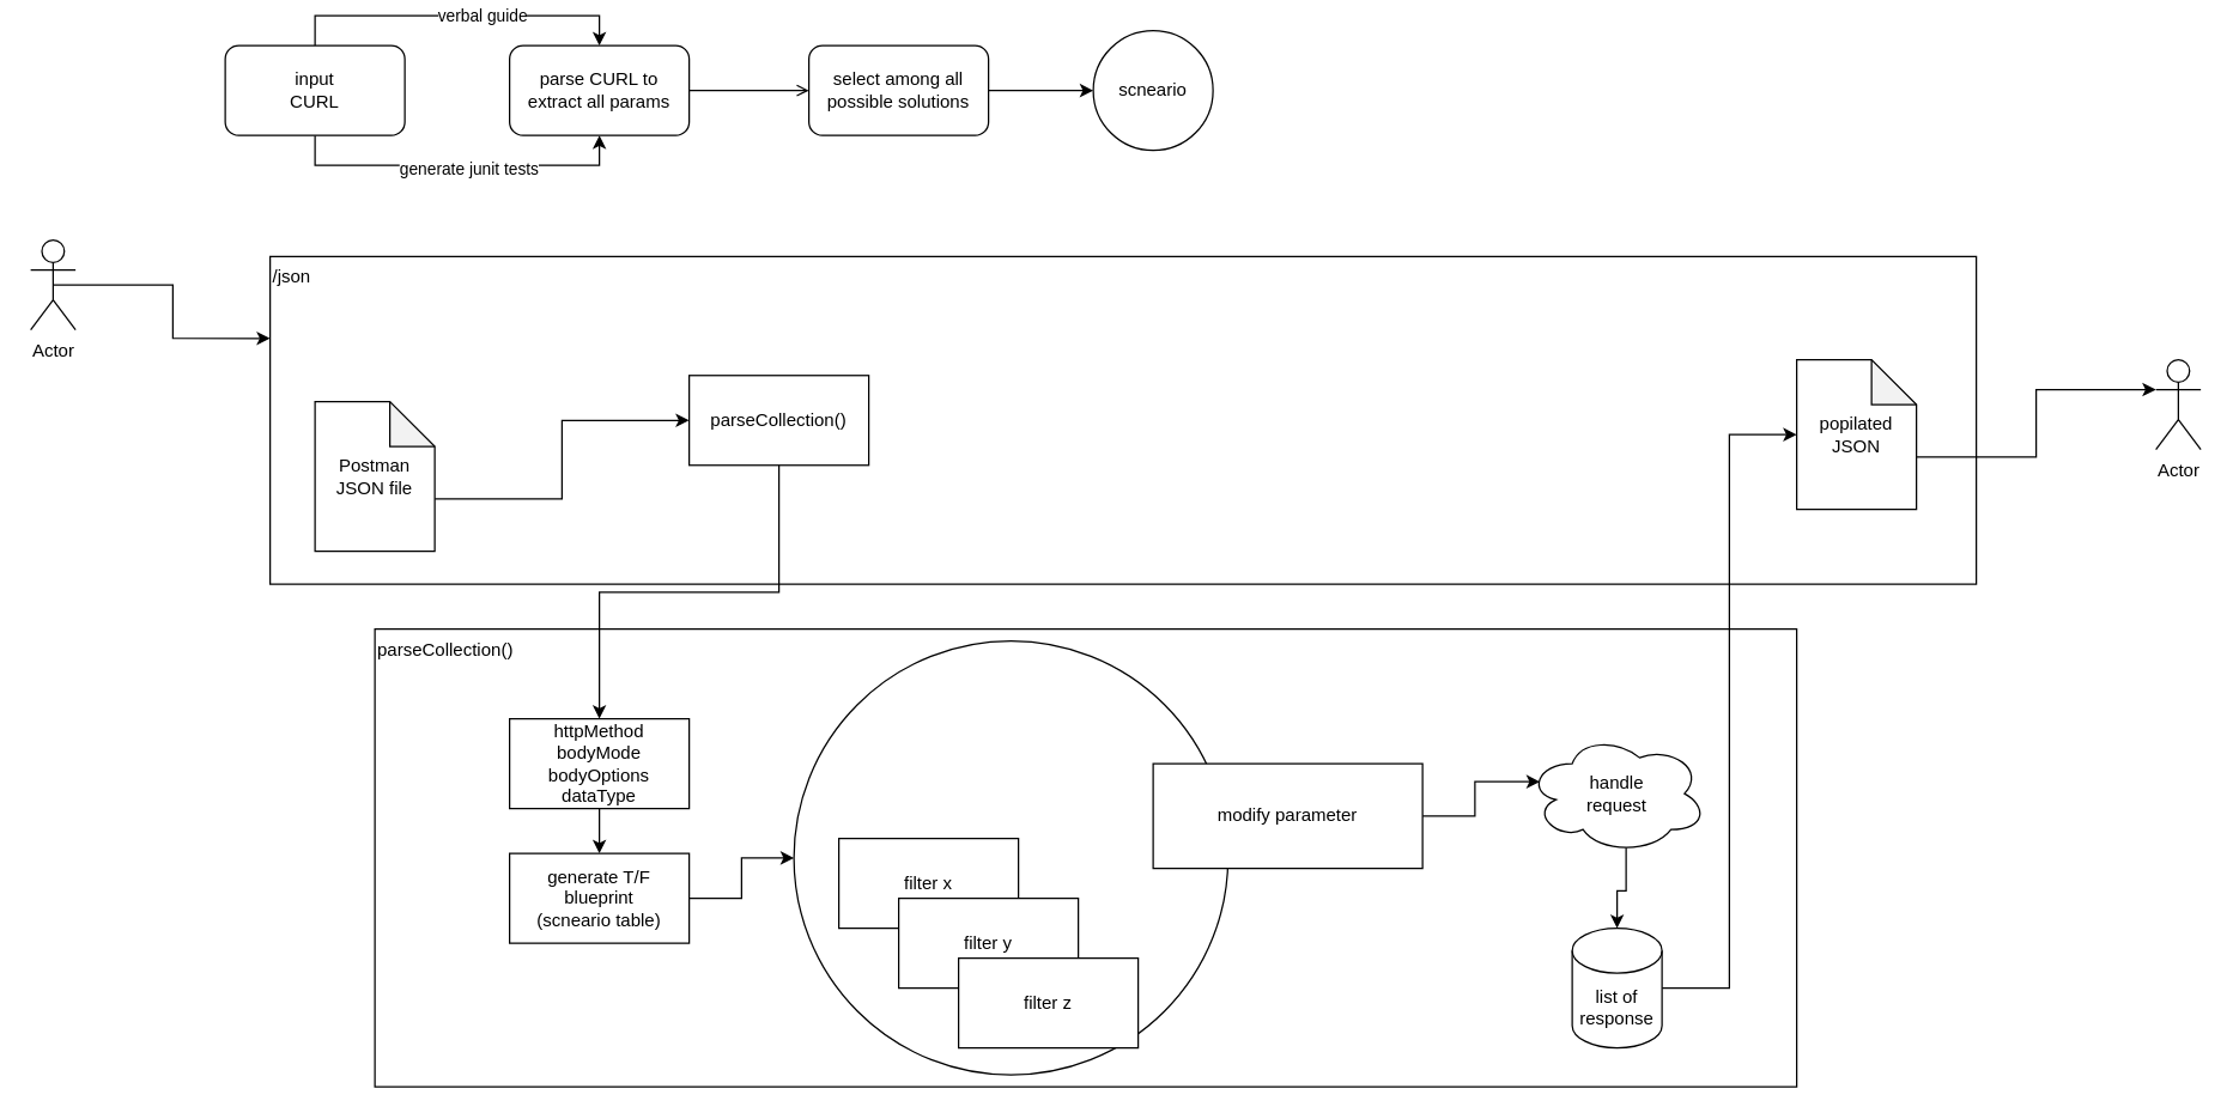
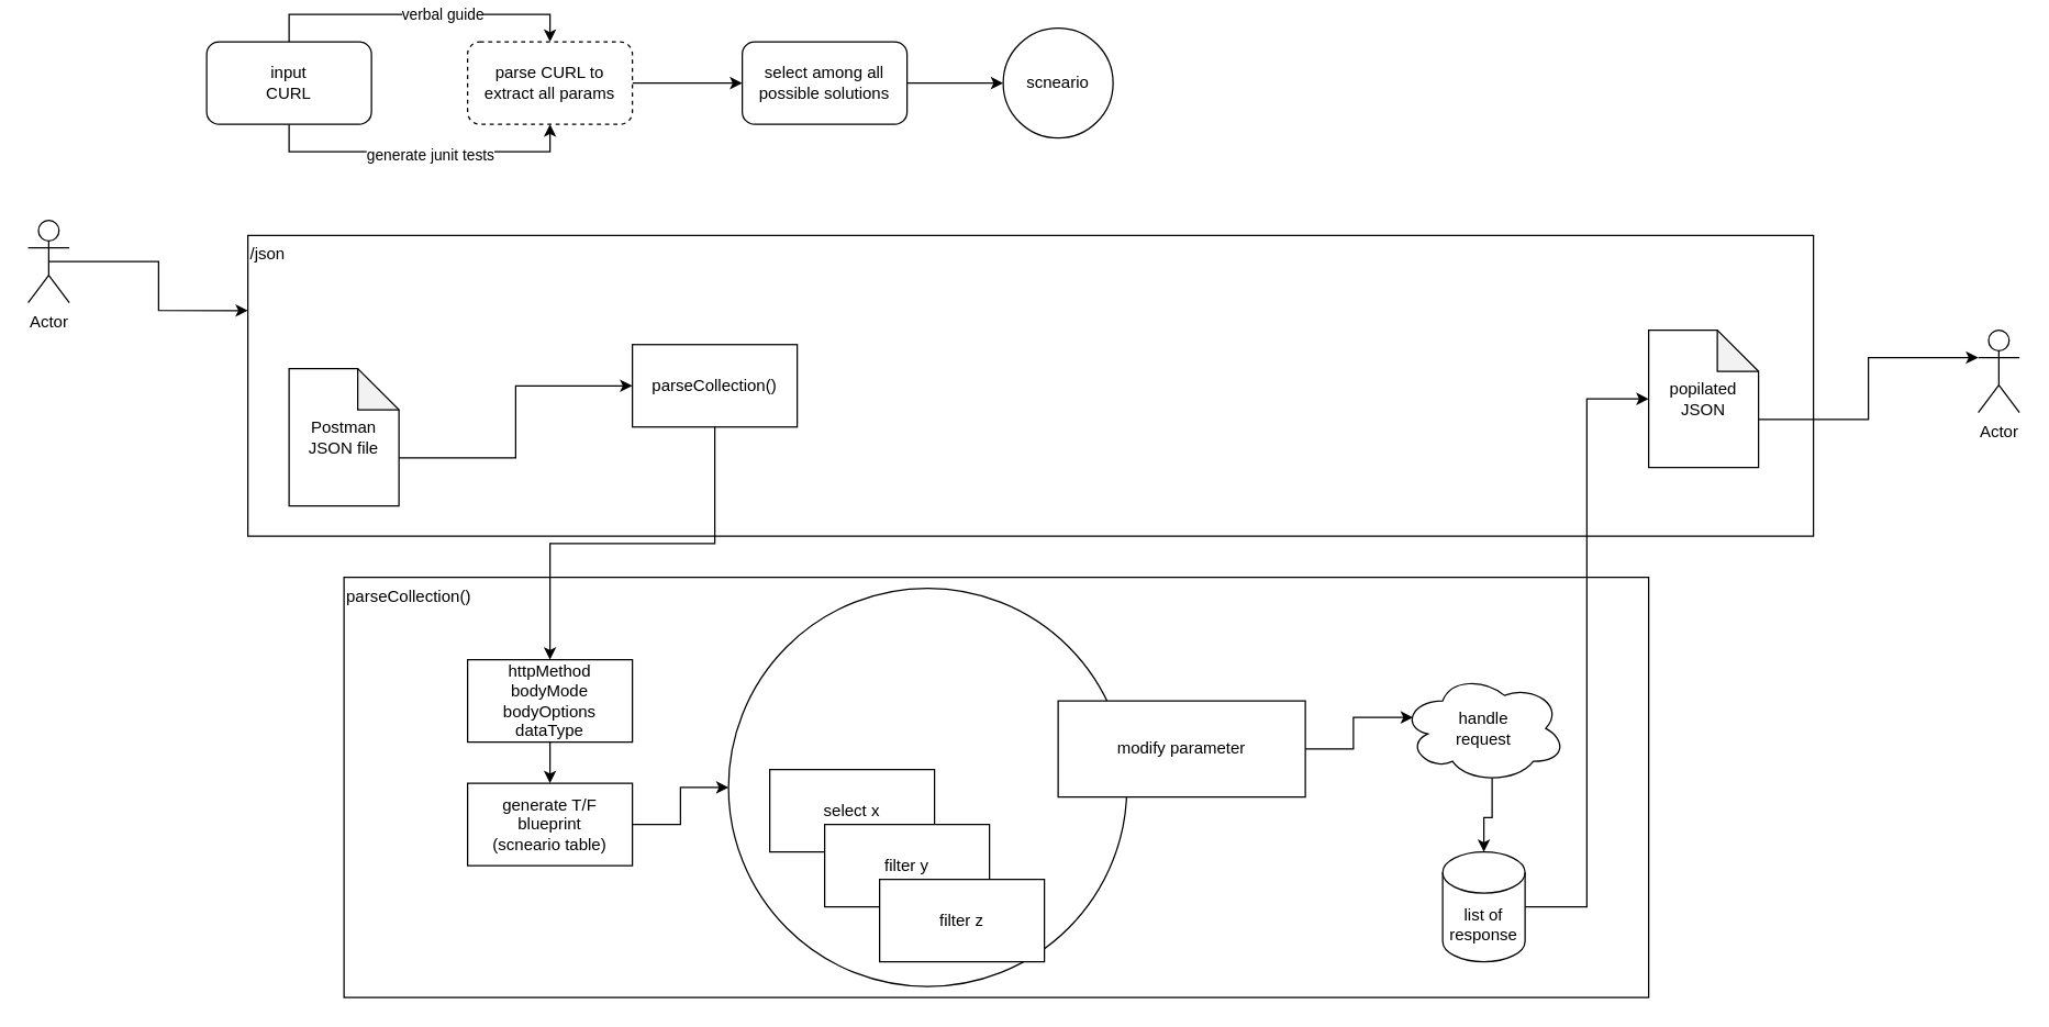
  <mxCell id="0" />
  <mxCell id="1" parent="0" />
  <mxCell id="2" value="&lt;span style=&quot;text-align: center;&quot;&gt;parseCollection()&lt;/span&gt;" style="rounded=0;whiteSpace=wrap;html=1;align=left;verticalAlign=top;" vertex="1" parent="1"><mxGeometry x="250" y="420" width="950" height="306" as="geometry" /></mxCell>
  <mxCell id="3" value="" style="ellipse;whiteSpace=wrap;html=1;aspect=fixed;" vertex="1" parent="1"><mxGeometry x="530" y="428" width="290" height="290" as="geometry" /></mxCell>
  <mxCell id="4" value="/json" style="rounded=0;whiteSpace=wrap;html=1;align=left;verticalAlign=top;" vertex="1" parent="1"><mxGeometry x="180" y="171" width="1140" height="219" as="geometry" /></mxCell>
  <mxCell id="5" style="edgeStyle=orthogonalEdgeStyle;rounded=0;orthogonalLoop=1;jettySize=auto;html=1;exitX=0.5;exitY=0;exitDx=0;exitDy=0;entryX=0.5;entryY=0;entryDx=0;entryDy=0;" parent="1" source="9" target="11" edge="1"><mxGeometry relative="1" as="geometry" /></mxCell>
  <mxCell id="6" value="verbal guide" style="edgeLabel;html=1;align=center;verticalAlign=middle;resizable=0;points=[];" parent="5" vertex="1" connectable="0"><mxGeometry x="0.14" y="1" relative="1" as="geometry"><mxPoint as="offset" /></mxGeometry></mxCell>
  <mxCell id="7" style="edgeStyle=orthogonalEdgeStyle;rounded=0;orthogonalLoop=1;jettySize=auto;html=1;exitX=0.5;exitY=1;exitDx=0;exitDy=0;entryX=0.5;entryY=1;entryDx=0;entryDy=0;" parent="1" source="9" target="11" edge="1"><mxGeometry relative="1" as="geometry" /></mxCell>
  <mxCell id="8" value="generate junit tests" style="edgeLabel;html=1;align=center;verticalAlign=middle;resizable=0;points=[];" parent="7" vertex="1" connectable="0"><mxGeometry x="0.064" y="-2" relative="1" as="geometry"><mxPoint as="offset" /></mxGeometry></mxCell>
  <mxCell id="9" value="input&lt;br&gt;CURL" style="rounded=1;whiteSpace=wrap;html=1;" parent="1" vertex="1"><mxGeometry x="150" y="30" width="120" height="60" as="geometry" /></mxCell>
- <mxCell id="10" value="" style="edgeStyle=orthogonalEdgeStyle;rounded=0;orthogonalLoop=1;jettySize=auto;html=1;endArrow=open;" parent="1" source="11" target="13" edge="1"><mxGeometry relative="1" as="geometry" /></mxCell>
- <mxCell id="11" value="parse CURL to extract all params" style="rounded=1;whiteSpace=wrap;html=1;" parent="1" vertex="1"><mxGeometry x="340" y="30" width="120" height="60" as="geometry" /></mxCell>
+ <mxCell id="10" value="" style="edgeStyle=orthogonalEdgeStyle;rounded=0;orthogonalLoop=1;jettySize=auto;html=1;" parent="1" source="11" target="13" edge="1"><mxGeometry relative="1" as="geometry" /></mxCell>
+ <mxCell id="11" value="parse CURL to extract all params" style="rounded=1;whiteSpace=wrap;html=1;dashed=1;" parent="1" vertex="1"><mxGeometry x="340" y="30" width="120" height="60" as="geometry" /></mxCell>
  <mxCell id="12" style="edgeStyle=orthogonalEdgeStyle;rounded=0;orthogonalLoop=1;jettySize=auto;html=1;exitX=1;exitY=0.5;exitDx=0;exitDy=0;entryX=0;entryY=0.5;entryDx=0;entryDy=0;" parent="1" source="13" target="14" edge="1"><mxGeometry relative="1" as="geometry" /></mxCell>
  <mxCell id="13" value="select among all possible solutions" style="whiteSpace=wrap;html=1;rounded=1;" parent="1" vertex="1"><mxGeometry x="540" y="30" width="120" height="60" as="geometry" /></mxCell>
  <mxCell id="14" value="scneario" style="ellipse;whiteSpace=wrap;html=1;aspect=fixed;" parent="1" vertex="1"><mxGeometry x="730" y="20" width="80" height="80" as="geometry" /></mxCell>
  <mxCell id="15" style="edgeStyle=orthogonalEdgeStyle;rounded=0;orthogonalLoop=1;jettySize=auto;html=1;exitX=0;exitY=0;exitDx=80;exitDy=65;exitPerimeter=0;entryX=0;entryY=0.5;entryDx=0;entryDy=0;" edge="1" parent="1" source="16" target="18"><mxGeometry relative="1" as="geometry" /></mxCell>
  <mxCell id="16" value="Postman&lt;br&gt;JSON file" style="shape=note;whiteSpace=wrap;html=1;backgroundOutline=1;darkOpacity=0.05;" vertex="1" parent="1"><mxGeometry x="210" y="268" width="80" height="100" as="geometry" /></mxCell>
  <mxCell id="17" style="edgeStyle=orthogonalEdgeStyle;rounded=0;orthogonalLoop=1;jettySize=auto;html=1;exitX=0.5;exitY=1;exitDx=0;exitDy=0;entryX=0.5;entryY=0;entryDx=0;entryDy=0;" edge="1" parent="1" source="18" target="22"><mxGeometry relative="1" as="geometry" /></mxCell>
  <mxCell id="18" value="parseCollection()" style="rounded=0;whiteSpace=wrap;html=1;" vertex="1" parent="1"><mxGeometry x="460" y="250.5" width="120" height="60" as="geometry" /></mxCell>
  <mxCell id="19" style="edgeStyle=orthogonalEdgeStyle;rounded=0;orthogonalLoop=1;jettySize=auto;html=1;exitX=0.5;exitY=0.5;exitDx=0;exitDy=0;exitPerimeter=0;entryX=0;entryY=0.25;entryDx=0;entryDy=0;" edge="1" parent="1" source="20" target="4"><mxGeometry relative="1" as="geometry" /></mxCell>
  <mxCell id="20" value="Actor" style="shape=umlActor;verticalLabelPosition=bottom;verticalAlign=top;html=1;outlineConnect=0;" vertex="1" parent="1"><mxGeometry x="20" y="160" width="30" height="60" as="geometry" /></mxCell>
  <mxCell id="21" style="edgeStyle=orthogonalEdgeStyle;rounded=0;orthogonalLoop=1;jettySize=auto;html=1;exitX=0.5;exitY=1;exitDx=0;exitDy=0;entryX=0.5;entryY=0;entryDx=0;entryDy=0;" edge="1" parent="1" source="22" target="24"><mxGeometry relative="1" as="geometry" /></mxCell>
  <mxCell id="22" value="httpMethod&lt;br&gt;bodyMode&lt;br&gt;bodyOptions&lt;br&gt;dataType" style="rounded=0;whiteSpace=wrap;html=1;" vertex="1" parent="1"><mxGeometry x="340" y="480" width="120" height="60" as="geometry" /></mxCell>
  <mxCell id="23" style="edgeStyle=orthogonalEdgeStyle;rounded=0;orthogonalLoop=1;jettySize=auto;html=1;exitX=1;exitY=0.5;exitDx=0;exitDy=0;entryX=0;entryY=0.5;entryDx=0;entryDy=0;" edge="1" parent="1" source="24" target="3"><mxGeometry relative="1" as="geometry" /></mxCell>
  <mxCell id="24" value="generate T/F &lt;br&gt;blueprint&lt;br&gt;(scneario table)" style="rounded=0;whiteSpace=wrap;html=1;" vertex="1" parent="1"><mxGeometry x="340" y="570" width="120" height="60" as="geometry" /></mxCell>
- <mxCell id="25" value="filter x" style="rounded=0;whiteSpace=wrap;html=1;" vertex="1" parent="1"><mxGeometry x="560" y="560" width="120" height="60" as="geometry" /></mxCell>
+ <mxCell id="25" value="select x" style="rounded=0;whiteSpace=wrap;html=1;" vertex="1" parent="1"><mxGeometry x="560" y="560" width="120" height="60" as="geometry" /></mxCell>
  <mxCell id="26" value="filter y" style="rounded=0;whiteSpace=wrap;html=1;" vertex="1" parent="1"><mxGeometry x="600" y="600" width="120" height="60" as="geometry" /></mxCell>
  <mxCell id="27" value="filter z" style="rounded=0;whiteSpace=wrap;html=1;" vertex="1" parent="1"><mxGeometry x="640" y="640" width="120" height="60" as="geometry" /></mxCell>
  <mxCell id="28" style="edgeStyle=orthogonalEdgeStyle;rounded=0;orthogonalLoop=1;jettySize=auto;html=1;exitX=1;exitY=0.5;exitDx=0;exitDy=0;entryX=0.07;entryY=0.4;entryDx=0;entryDy=0;entryPerimeter=0;" edge="1" parent="1" source="29" target="31"><mxGeometry relative="1" as="geometry" /></mxCell>
  <mxCell id="29" value="modify parameter" style="rounded=0;whiteSpace=wrap;html=1;" vertex="1" parent="1"><mxGeometry x="770" y="510" width="180" height="70" as="geometry" /></mxCell>
  <mxCell id="30" style="edgeStyle=orthogonalEdgeStyle;rounded=0;orthogonalLoop=1;jettySize=auto;html=1;exitX=0.55;exitY=0.95;exitDx=0;exitDy=0;exitPerimeter=0;entryX=0.5;entryY=0;entryDx=0;entryDy=0;entryPerimeter=0;" edge="1" parent="1" source="31" target="33"><mxGeometry relative="1" as="geometry" /></mxCell>
  <mxCell id="31" value="handle&lt;br&gt;request" style="ellipse;shape=cloud;whiteSpace=wrap;html=1;" vertex="1" parent="1"><mxGeometry x="1020" y="490" width="120" height="80" as="geometry" /></mxCell>
  <mxCell id="32" style="edgeStyle=orthogonalEdgeStyle;rounded=0;orthogonalLoop=1;jettySize=auto;html=1;exitX=1;exitY=0.5;exitDx=0;exitDy=0;exitPerimeter=0;entryX=0;entryY=0.5;entryDx=0;entryDy=0;entryPerimeter=0;" edge="1" parent="1" source="33" target="36"><mxGeometry relative="1" as="geometry" /></mxCell>
  <mxCell id="33" value="list of&lt;br&gt;response" style="shape=cylinder3;whiteSpace=wrap;html=1;boundedLbl=1;backgroundOutline=1;size=15;" vertex="1" parent="1"><mxGeometry x="1050" y="620" width="60" height="80" as="geometry" /></mxCell>
  <mxCell id="34" value="Actor" style="shape=umlActor;verticalLabelPosition=bottom;verticalAlign=top;html=1;outlineConnect=0;" vertex="1" parent="1"><mxGeometry x="1440" y="240" width="30" height="60" as="geometry" /></mxCell>
  <mxCell id="35" style="edgeStyle=orthogonalEdgeStyle;rounded=0;orthogonalLoop=1;jettySize=auto;html=1;exitX=0;exitY=0;exitDx=80;exitDy=65;exitPerimeter=0;entryX=0;entryY=0.333;entryDx=0;entryDy=0;entryPerimeter=0;" edge="1" parent="1" source="36" target="34"><mxGeometry relative="1" as="geometry" /></mxCell>
  <mxCell id="36" value="popilated&lt;br&gt;JSON" style="shape=note;whiteSpace=wrap;html=1;backgroundOutline=1;darkOpacity=0.05;" vertex="1" parent="1"><mxGeometry x="1200" y="240" width="80" height="100" as="geometry" /></mxCell>
